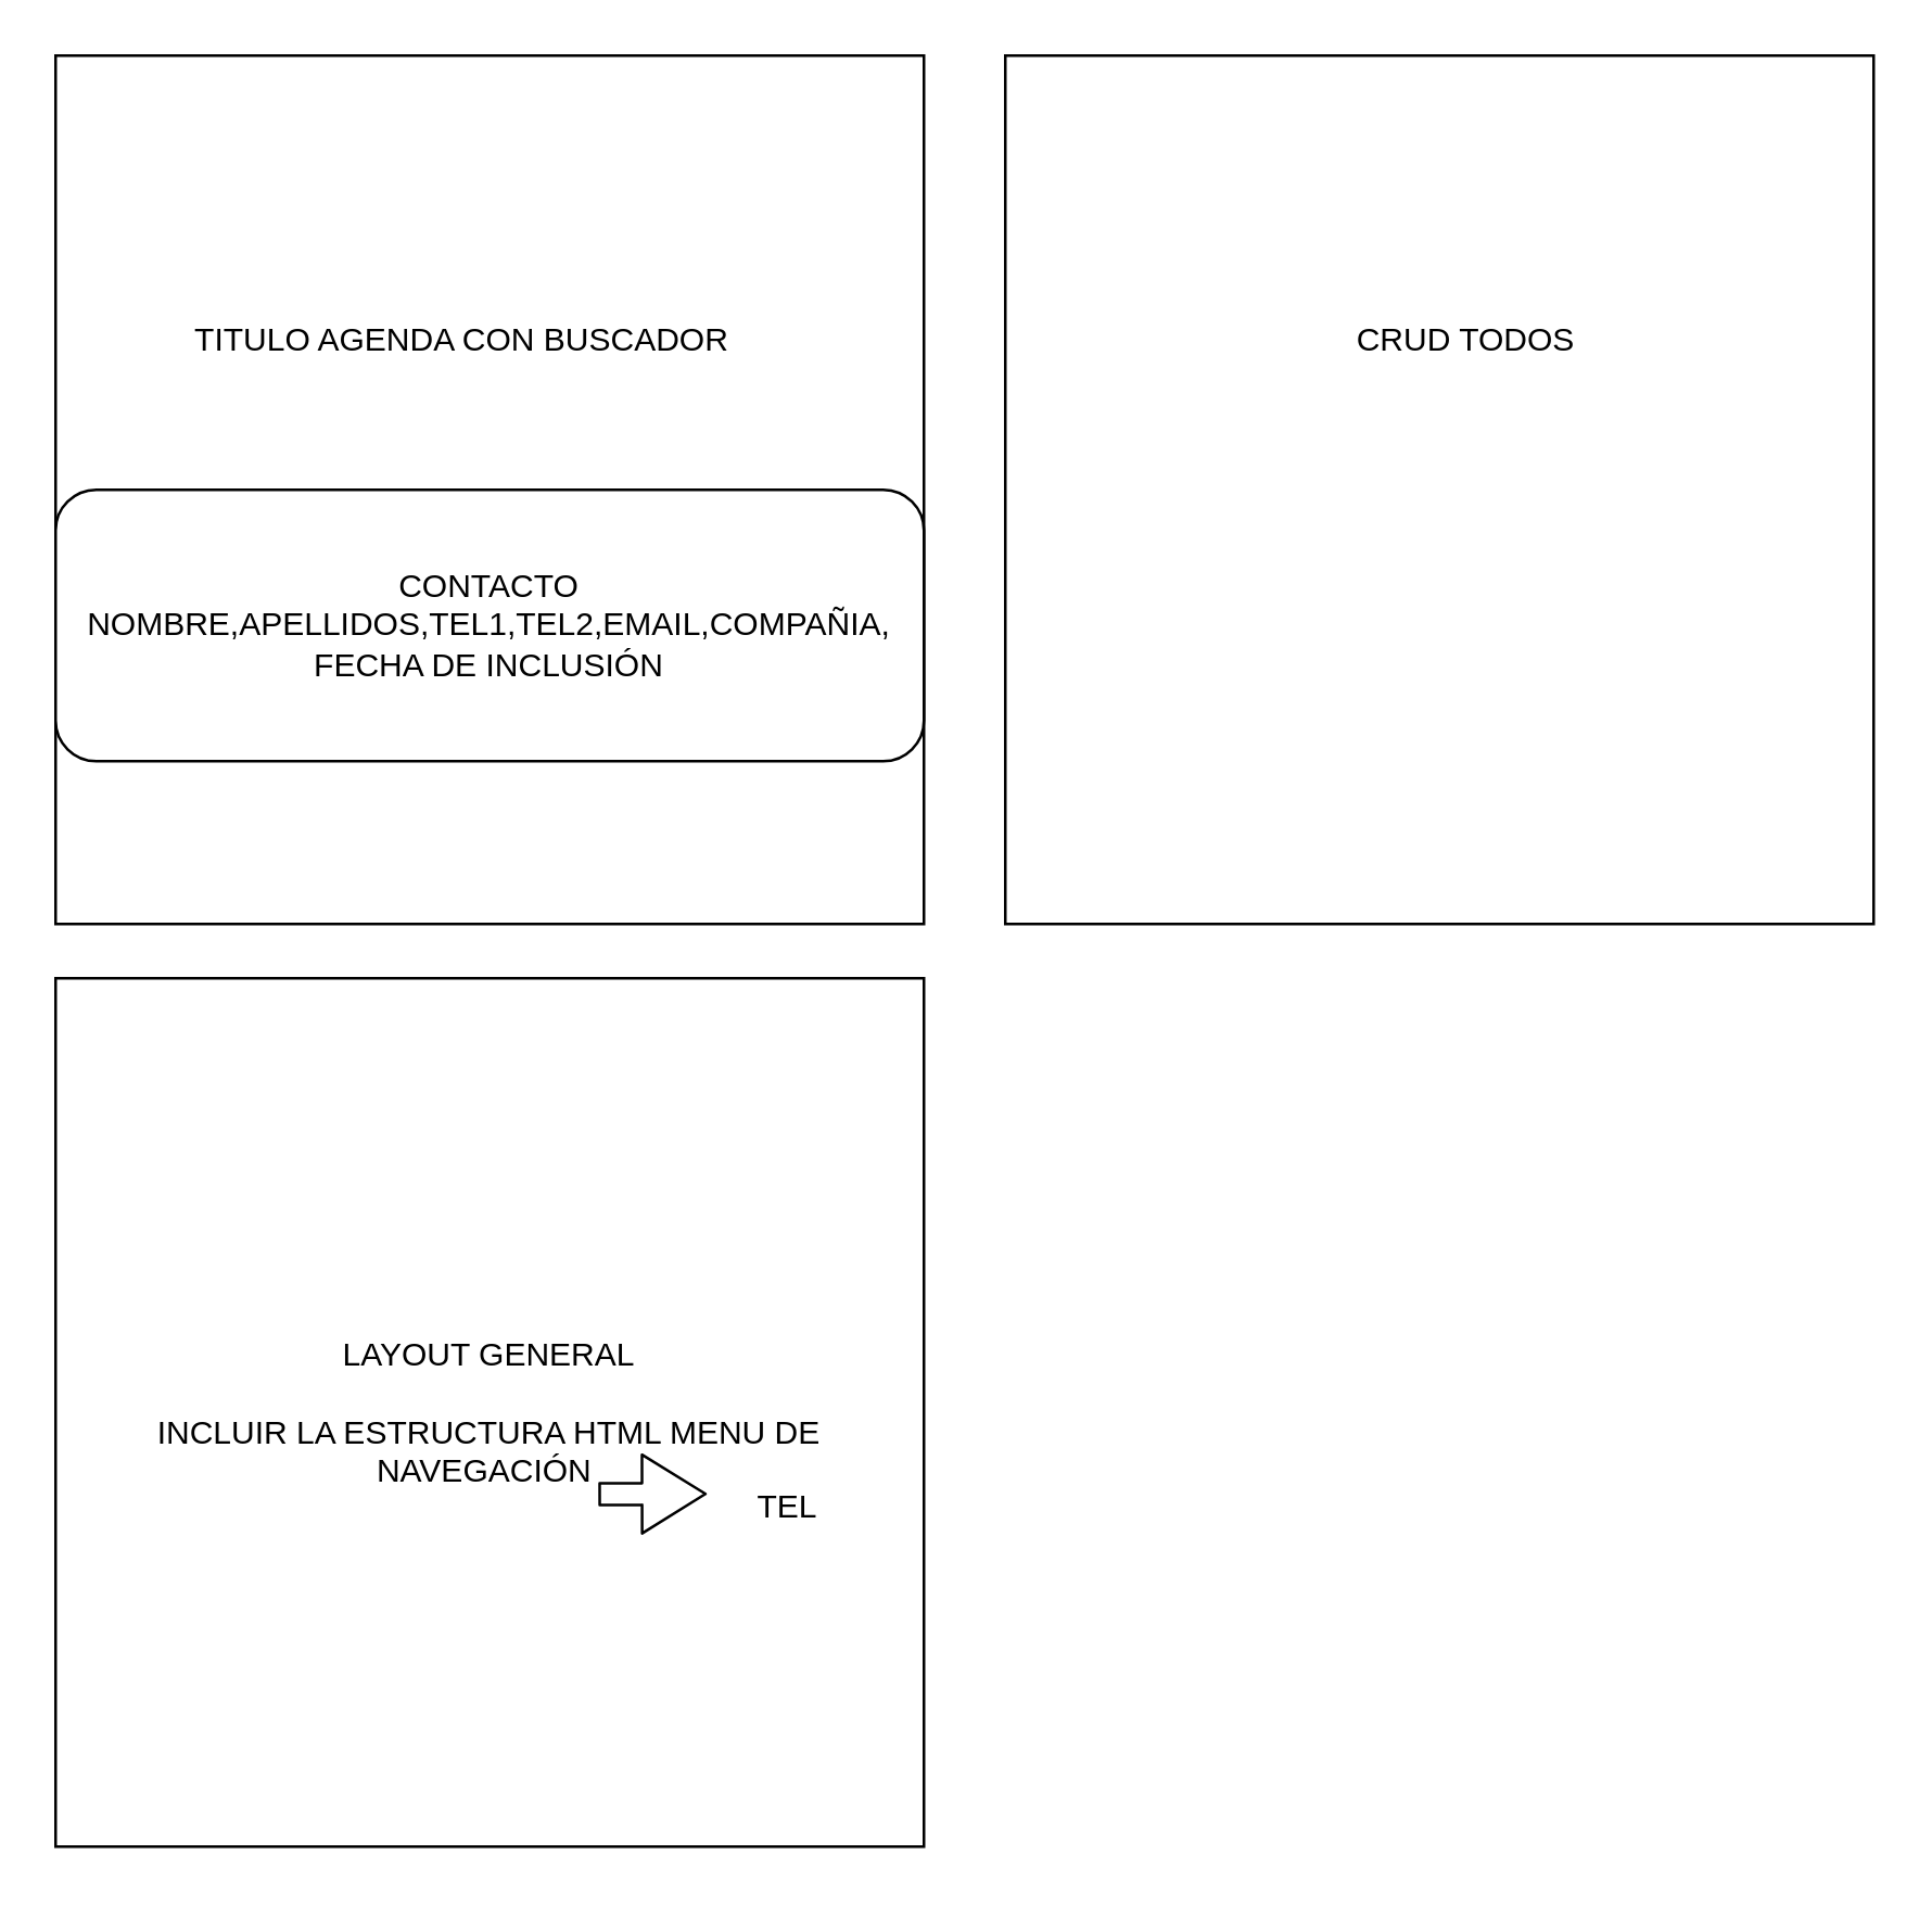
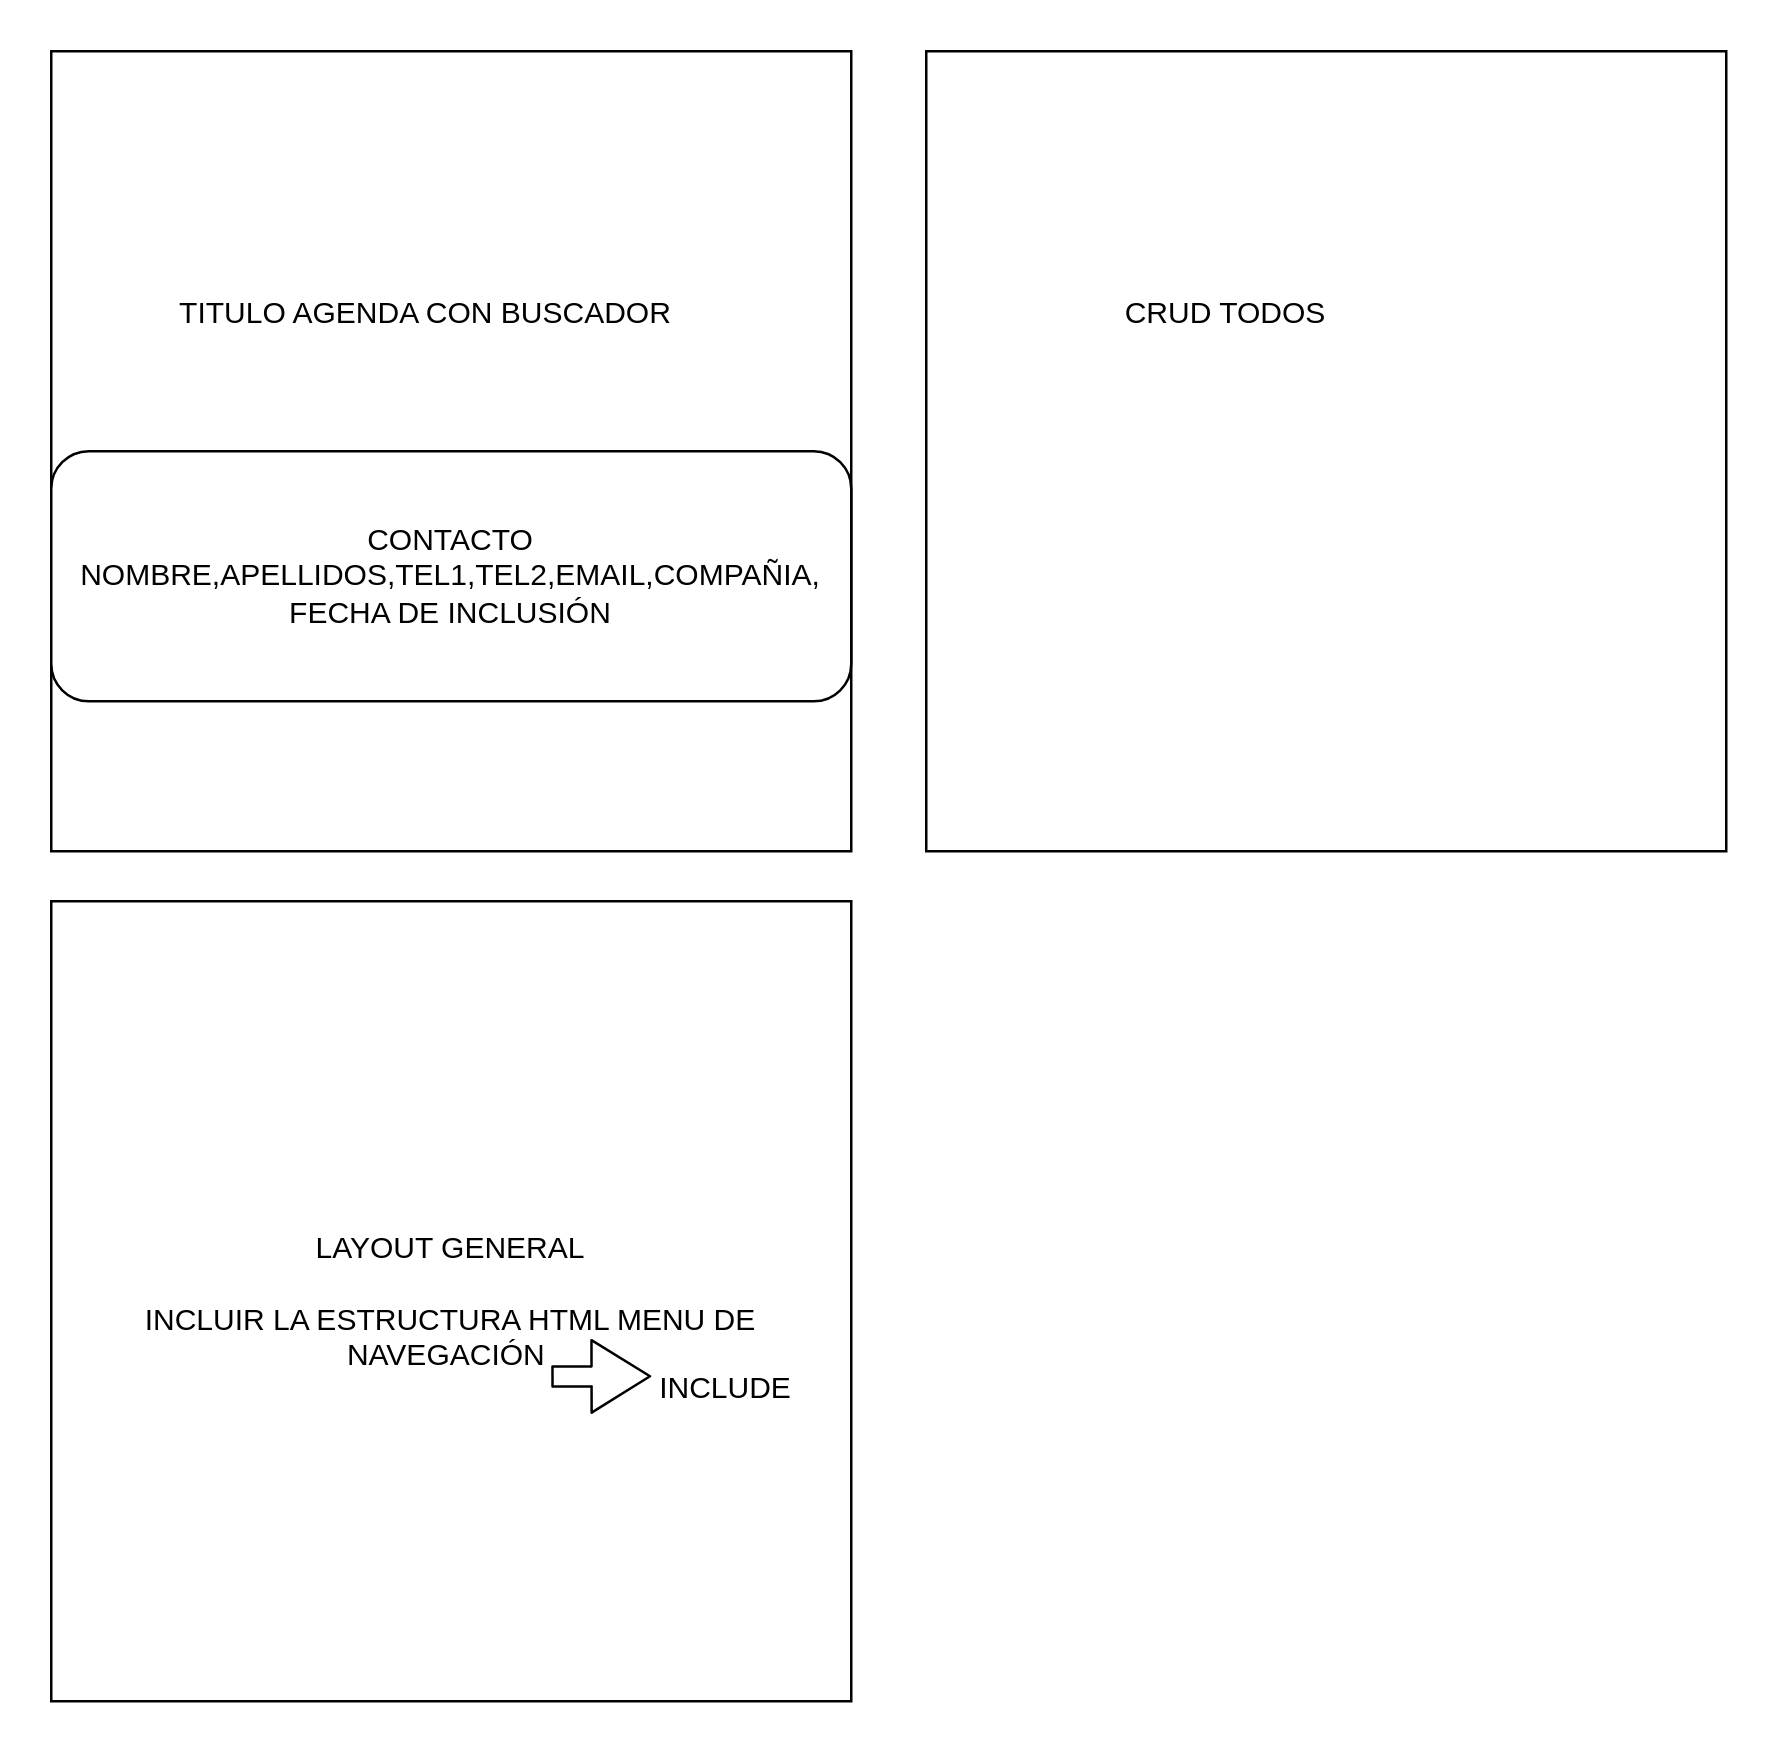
  <mxCell id="0" />
  <mxCell id="1" parent="0" />
  <mxCell id="2" value="" style="whiteSpace=wrap;html=1;aspect=fixed;" vertex="1" parent="1"><mxGeometry width="320" height="320" as="geometry" x="20" y="20" /></mxCell>
  <mxCell id="3" value="TITULO AGENDA CON BUSCADOR" style="text;html=1;strokeColor=none;fillColor=none;align=center;verticalAlign=middle;whiteSpace=wrap;rounded=0;" vertex="1" parent="1"><mxGeometry x="50" y="110" width="240" height="30" as="geometry" /></mxCell>
  <mxCell id="4" value="" style="whiteSpace=wrap;html=1;aspect=fixed;" vertex="1" parent="1"><mxGeometry x="370" width="320" height="320" as="geometry" y="20" /></mxCell>
- <mxCell id="5" value="CRUD TODOS" style="text;html=1;strokeColor=none;fillColor=none;align=center;verticalAlign=middle;whiteSpace=wrap;rounded=0;" vertex="1" parent="1"><mxGeometry x="480" y="110" width="120" height="30" as="geometry" /></mxCell>
+ <mxCell id="5" value="CRUD TODOS" style="text;html=1;strokeColor=none;fillColor=none;align=center;verticalAlign=middle;whiteSpace=wrap;rounded=0;" vertex="1" parent="1"><mxGeometry x="430" y="110" width="120" height="30" as="geometry" /></mxCell>
  <mxCell id="6" value="CONTACTO&lt;br&gt;NOMBRE,APELLIDOS,TEL1,TEL2,EMAIL,COMPAÑIA, FECHA DE INCLUSIÓN" style="rounded=1;whiteSpace=wrap;html=1;" vertex="1" parent="1"><mxGeometry y="180" width="320" height="100" as="geometry" x="20" /></mxCell>
  <mxCell id="7" value="LAYOUT GENERAL&lt;br&gt;&lt;br&gt;INCLUIR LA ESTRUCTURA HTML MENU DE NAVEGACIÓN&amp;nbsp;" style="whiteSpace=wrap;html=1;aspect=fixed;" vertex="1" parent="1"><mxGeometry y="360" width="320" height="320" as="geometry" x="20" /></mxCell>
  <mxCell id="8" value="" style="shape=flexArrow;endArrow=classic;html=1;exitX=0.625;exitY=0.594;exitDx=0;exitDy=0;exitPerimeter=0;width=8;endSize=7.46;" edge="1" parent="1" source="7"><mxGeometry width="50" height="50" relative="1" as="geometry"><mxPoint x="230" y="560" as="sourcePoint" /><mxPoint x="260" y="550" as="targetPoint" /></mxGeometry></mxCell>
- <mxCell id="9" value="TEL" style="text;html=1;strokeColor=none;fillColor=none;align=center;verticalAlign=middle;whiteSpace=wrap;rounded=0;" vertex="1" parent="1"><mxGeometry x="260" y="540" width="60" height="30" as="geometry" /></mxCell>
+ <mxCell id="9" value="INCLUDE" style="text;html=1;strokeColor=none;fillColor=none;align=center;verticalAlign=middle;whiteSpace=wrap;rounded=0;" vertex="1" parent="1"><mxGeometry x="260" y="540" width="60" height="30" as="geometry" /></mxCell>
